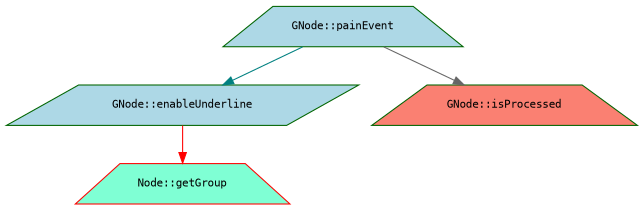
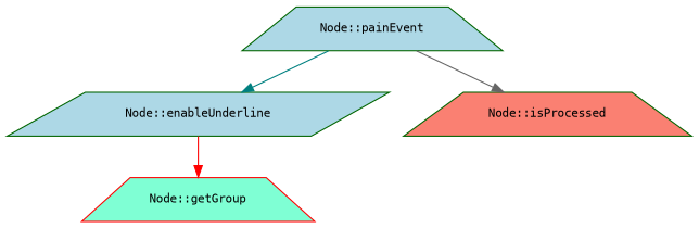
  digraph {
    fontname="DejaVu Sans Mono"
    rankdir=TB
    node [color=darkgreen fillcolor=lightblue fontname="DejaVu Sans Mono" fontsize=10 shape=trapezium style=filled]
    edge [fontname="DejaVu Sans Mono" fontsize=10 labelfontname=Helvetica labelfontsize=10 style=solid]
-   n1 [fontcolor=black height=0.2 label="GNode::painEvent" width=0.4]
-   n2 [height=0.2 label="GNode::enableUnderline" shape=parallelogram width=0.4]
-   n3 [fillcolor=salmon height=0.2 label="GNode::isProcessed" width=0.4]
+   n1 [fontcolor=black height=0.2 label="Node::painEvent" width=0.4]
+   n2 [height=0.2 label="Node::enableUnderline" shape=parallelogram width=0.4]
+   n3 [fillcolor=salmon height=0.2 label="Node::isProcessed" width=0.4]
    n4 [color=red fillcolor=aquamarine height=0.2 label="Node::getGroup" width=0.4]
    n1 -> n2 [color=teal]
    n1 -> n3 [color=gray40]
    n2 -> n4 [color=red]
  }
